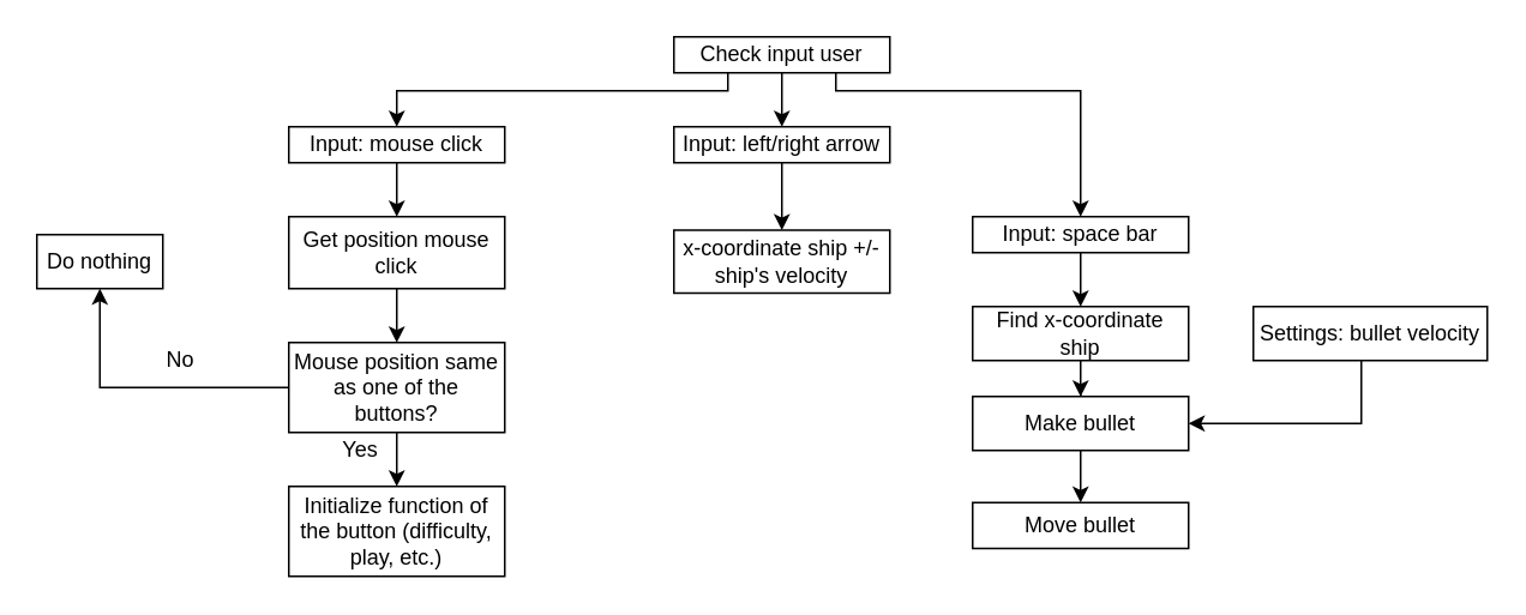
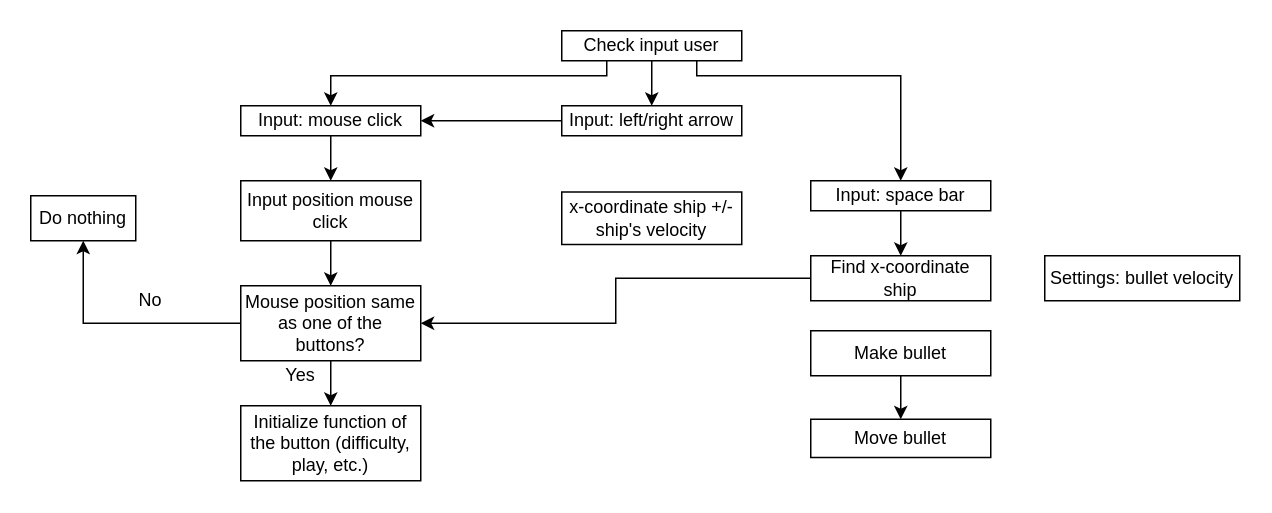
  <mxCell id="0" />
  <mxCell id="1" parent="0" />
  <mxCell id="2" style="edgeStyle=orthogonalEdgeStyle;rounded=0;orthogonalLoop=1;jettySize=auto;html=1;exitX=0.5;exitY=1;exitDx=0;exitDy=0;entryX=0.5;entryY=0;entryDx=0;entryDy=0;" edge="1" parent="1" source="5" target="7"><mxGeometry relative="1" as="geometry" /></mxCell>
  <mxCell id="3" style="edgeStyle=orthogonalEdgeStyle;rounded=0;orthogonalLoop=1;jettySize=auto;html=1;exitX=0.25;exitY=1;exitDx=0;exitDy=0;entryX=0.5;entryY=0;entryDx=0;entryDy=0;" edge="1" parent="1" source="5" target="9"><mxGeometry relative="1" as="geometry"><Array as="points"><mxPoint x="404" y="50" /><mxPoint x="220" y="50" /></Array></mxGeometry></mxCell>
  <mxCell id="4" style="edgeStyle=orthogonalEdgeStyle;rounded=0;orthogonalLoop=1;jettySize=auto;html=1;exitX=0.75;exitY=1;exitDx=0;exitDy=0;entryX=0.5;entryY=0;entryDx=0;entryDy=0;" edge="1" parent="1" source="5" target="11"><mxGeometry relative="1" as="geometry"><Array as="points"><mxPoint x="464" y="50" /><mxPoint x="600" y="50" /></Array></mxGeometry></mxCell>
  <mxCell id="5" value="Check input user" style="rounded=0;whiteSpace=wrap;html=1;" vertex="1" parent="1"><mxGeometry x="374" y="20" width="120" height="20" as="geometry" /></mxCell>
- <mxCell id="6" style="edgeStyle=orthogonalEdgeStyle;rounded=0;orthogonalLoop=1;jettySize=auto;html=1;" edge="1" parent="1" source="7" target="21"><mxGeometry relative="1" as="geometry" /></mxCell>
+ <mxCell id="6" style="edgeStyle=orthogonalEdgeStyle;rounded=0;orthogonalLoop=1;jettySize=auto;html=1;" edge="1" parent="1" source="7" target="9"><mxGeometry relative="1" as="geometry" /></mxCell>
  <mxCell id="7" value="Input: left/right arrow" style="rounded=0;whiteSpace=wrap;html=1;" vertex="1" parent="1"><mxGeometry x="374" y="70" width="120" height="20" as="geometry" /></mxCell>
  <mxCell id="8" style="edgeStyle=orthogonalEdgeStyle;rounded=0;orthogonalLoop=1;jettySize=auto;html=1;exitX=0.5;exitY=1;exitDx=0;exitDy=0;entryX=0.5;entryY=0;entryDx=0;entryDy=0;" edge="1" parent="1" source="9" target="13"><mxGeometry relative="1" as="geometry" /></mxCell>
  <mxCell id="9" value="Input: mouse click" style="rounded=0;whiteSpace=wrap;html=1;" vertex="1" parent="1"><mxGeometry x="160" y="70" width="120" height="20" as="geometry" /></mxCell>
  <mxCell id="10" style="edgeStyle=orthogonalEdgeStyle;rounded=0;orthogonalLoop=1;jettySize=auto;html=1;entryX=0.5;entryY=0;entryDx=0;entryDy=0;" edge="1" parent="1" source="11" target="23"><mxGeometry relative="1" as="geometry" /></mxCell>
  <mxCell id="11" value="Input: space bar" style="rounded=0;whiteSpace=wrap;html=1;" vertex="1" parent="1"><mxGeometry x="540" y="120" width="120" height="20" as="geometry" /></mxCell>
  <mxCell id="12" style="edgeStyle=orthogonalEdgeStyle;rounded=0;orthogonalLoop=1;jettySize=auto;html=1;exitX=0.5;exitY=1;exitDx=0;exitDy=0;entryX=0.5;entryY=0;entryDx=0;entryDy=0;" edge="1" parent="1" source="13" target="16"><mxGeometry relative="1" as="geometry" /></mxCell>
- <mxCell id="13" value="Get position mouse click" style="rounded=0;whiteSpace=wrap;html=1;" vertex="1" parent="1"><mxGeometry x="160" y="120" width="120" height="40" as="geometry" /></mxCell>
+ <mxCell id="13" value="Input position mouse click" style="rounded=0;whiteSpace=wrap;html=1;" vertex="1" parent="1"><mxGeometry x="160" y="120" width="120" height="40" as="geometry" /></mxCell>
  <mxCell id="14" style="edgeStyle=orthogonalEdgeStyle;rounded=0;orthogonalLoop=1;jettySize=auto;html=1;entryX=0.5;entryY=1;entryDx=0;entryDy=0;" edge="1" parent="1" source="16" target="17"><mxGeometry relative="1" as="geometry" /></mxCell>
  <mxCell id="15" style="edgeStyle=orthogonalEdgeStyle;rounded=0;orthogonalLoop=1;jettySize=auto;html=1;exitX=0.5;exitY=1;exitDx=0;exitDy=0;entryX=0.5;entryY=0;entryDx=0;entryDy=0;" edge="1" parent="1" source="16" target="19"><mxGeometry relative="1" as="geometry" /></mxCell>
  <mxCell id="16" value="Mouse position same as one of the buttons?" style="rounded=0;whiteSpace=wrap;html=1;" vertex="1" parent="1"><mxGeometry x="160" y="190" width="120" height="50" as="geometry" /></mxCell>
  <mxCell id="17" value="Do nothing" style="rounded=0;whiteSpace=wrap;html=1;" vertex="1" parent="1"><mxGeometry y="130" width="70" height="30" as="geometry" x="20" /></mxCell>
  <mxCell id="18" value="No" style="text;html=1;strokeColor=none;fillColor=none;align=center;verticalAlign=middle;whiteSpace=wrap;rounded=0;" vertex="1" parent="1"><mxGeometry x="80" y="190" width="40" height="20" as="geometry" /></mxCell>
  <mxCell id="19" value="Initialize function of the button (difficulty, play, etc.)" style="rounded=0;whiteSpace=wrap;html=1;" vertex="1" parent="1"><mxGeometry x="160" y="270" width="120" height="50" as="geometry" /></mxCell>
  <mxCell id="20" value="Yes" style="text;html=1;strokeColor=none;fillColor=none;align=center;verticalAlign=middle;whiteSpace=wrap;rounded=0;" vertex="1" parent="1"><mxGeometry x="180" y="240" width="40" height="20" as="geometry" /></mxCell>
  <mxCell id="21" value="x-coordinate ship +/- ship's velocity" style="rounded=0;whiteSpace=wrap;html=1;" vertex="1" parent="1"><mxGeometry x="374" y="127.5" width="120" height="35" as="geometry" /></mxCell>
- <mxCell id="22" style="edgeStyle=orthogonalEdgeStyle;rounded=0;orthogonalLoop=1;jettySize=auto;html=1;entryX=0.5;entryY=0;entryDx=0;entryDy=0;" edge="1" parent="1" source="23" target="25"><mxGeometry relative="1" as="geometry" /></mxCell>
+ <mxCell id="22" style="edgeStyle=orthogonalEdgeStyle;rounded=0;orthogonalLoop=1;jettySize=auto;html=1;" edge="1" parent="1" source="23" target="16"><mxGeometry relative="1" as="geometry" /></mxCell>
  <mxCell id="23" value="Find x-coordinate ship" style="rounded=0;whiteSpace=wrap;html=1;" vertex="1" parent="1"><mxGeometry x="540" y="170" width="120" height="30" as="geometry" /></mxCell>
  <mxCell id="24" style="edgeStyle=orthogonalEdgeStyle;rounded=0;orthogonalLoop=1;jettySize=auto;html=1;entryX=0.5;entryY=0;entryDx=0;entryDy=0;" edge="1" parent="1" source="25" target="28"><mxGeometry relative="1" as="geometry" /></mxCell>
  <mxCell id="25" value="Make bullet" style="rounded=0;whiteSpace=wrap;html=1;" vertex="1" parent="1"><mxGeometry x="540" y="220" width="120" height="30" as="geometry" /></mxCell>
- <mxCell id="26" style="edgeStyle=orthogonalEdgeStyle;rounded=0;orthogonalLoop=1;jettySize=auto;html=1;entryX=1;entryY=0.5;entryDx=0;entryDy=0;" edge="1" parent="1" source="27" target="25"><mxGeometry relative="1" as="geometry"><Array as="points"><mxPoint x="756" y="235" /></Array></mxGeometry></mxCell>
  <mxCell id="27" value="Settings: bullet velocity" style="rounded=0;whiteSpace=wrap;html=1;" vertex="1" parent="1"><mxGeometry x="696" y="170" width="130" height="30" as="geometry" /></mxCell>
  <mxCell id="28" value="Move bullet" style="rounded=0;whiteSpace=wrap;html=1;" vertex="1" parent="1"><mxGeometry x="540" y="279" width="120" height="25.5" as="geometry" /></mxCell>
